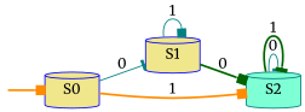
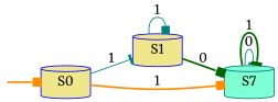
  digraph {
    fontname=Merriweather
    rankdir=LR
    node [color=blue fillcolor=khaki fontname=Merriweather shape=cylinder style=filled]
    edge [arrowhead=box color=teal fontname=Merriweather style=bold]
    S1
-   S2 [color=teal fillcolor=aquamarine]
+   S2 [color=teal fillcolor=aquamarine label=S7]
    start [shape=point style=invis color="" fillcolor=""]
    S0
    S1 -> S1 [label=1 style=solid]
    S1 -> S2 [color=darkgreen label=0]
    S2 -> S2 [arrowhead=tee label=0 style=solid]
    S2 -> S2 [arrowhead=tee color=darkgreen label=1]
    start -> S0 [color=darkorange]
-   S0 -> S1 [arrowhead=tee label=0 style=solid]
+   S0 -> S1 [arrowhead=tee label=1 style=solid]
    S0 -> S2 [color=darkorange label=1]
  }
